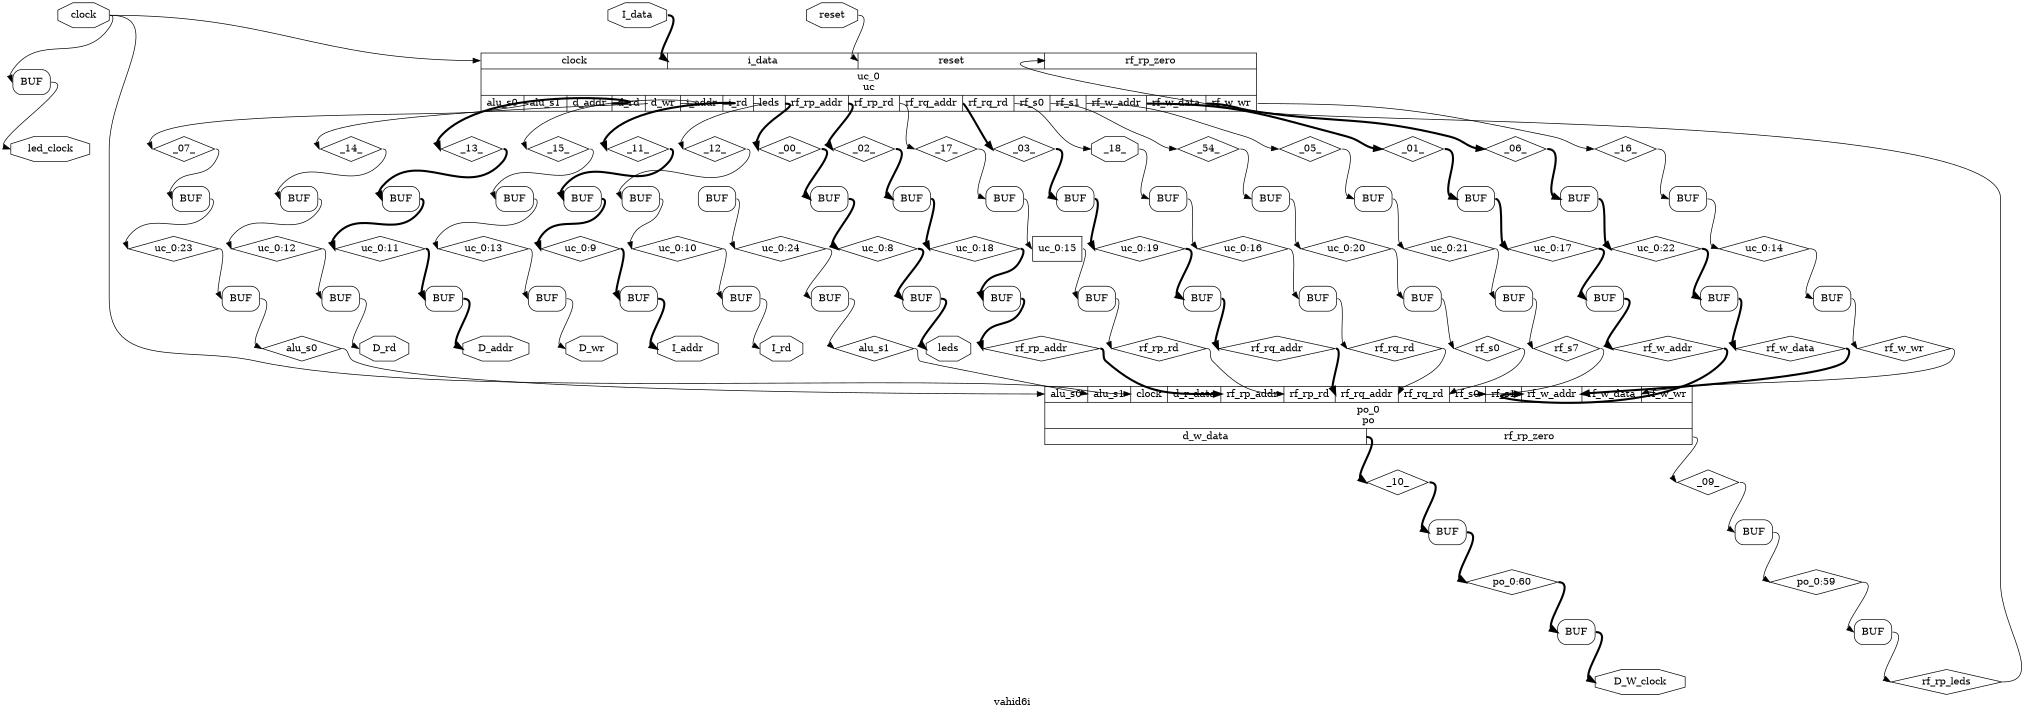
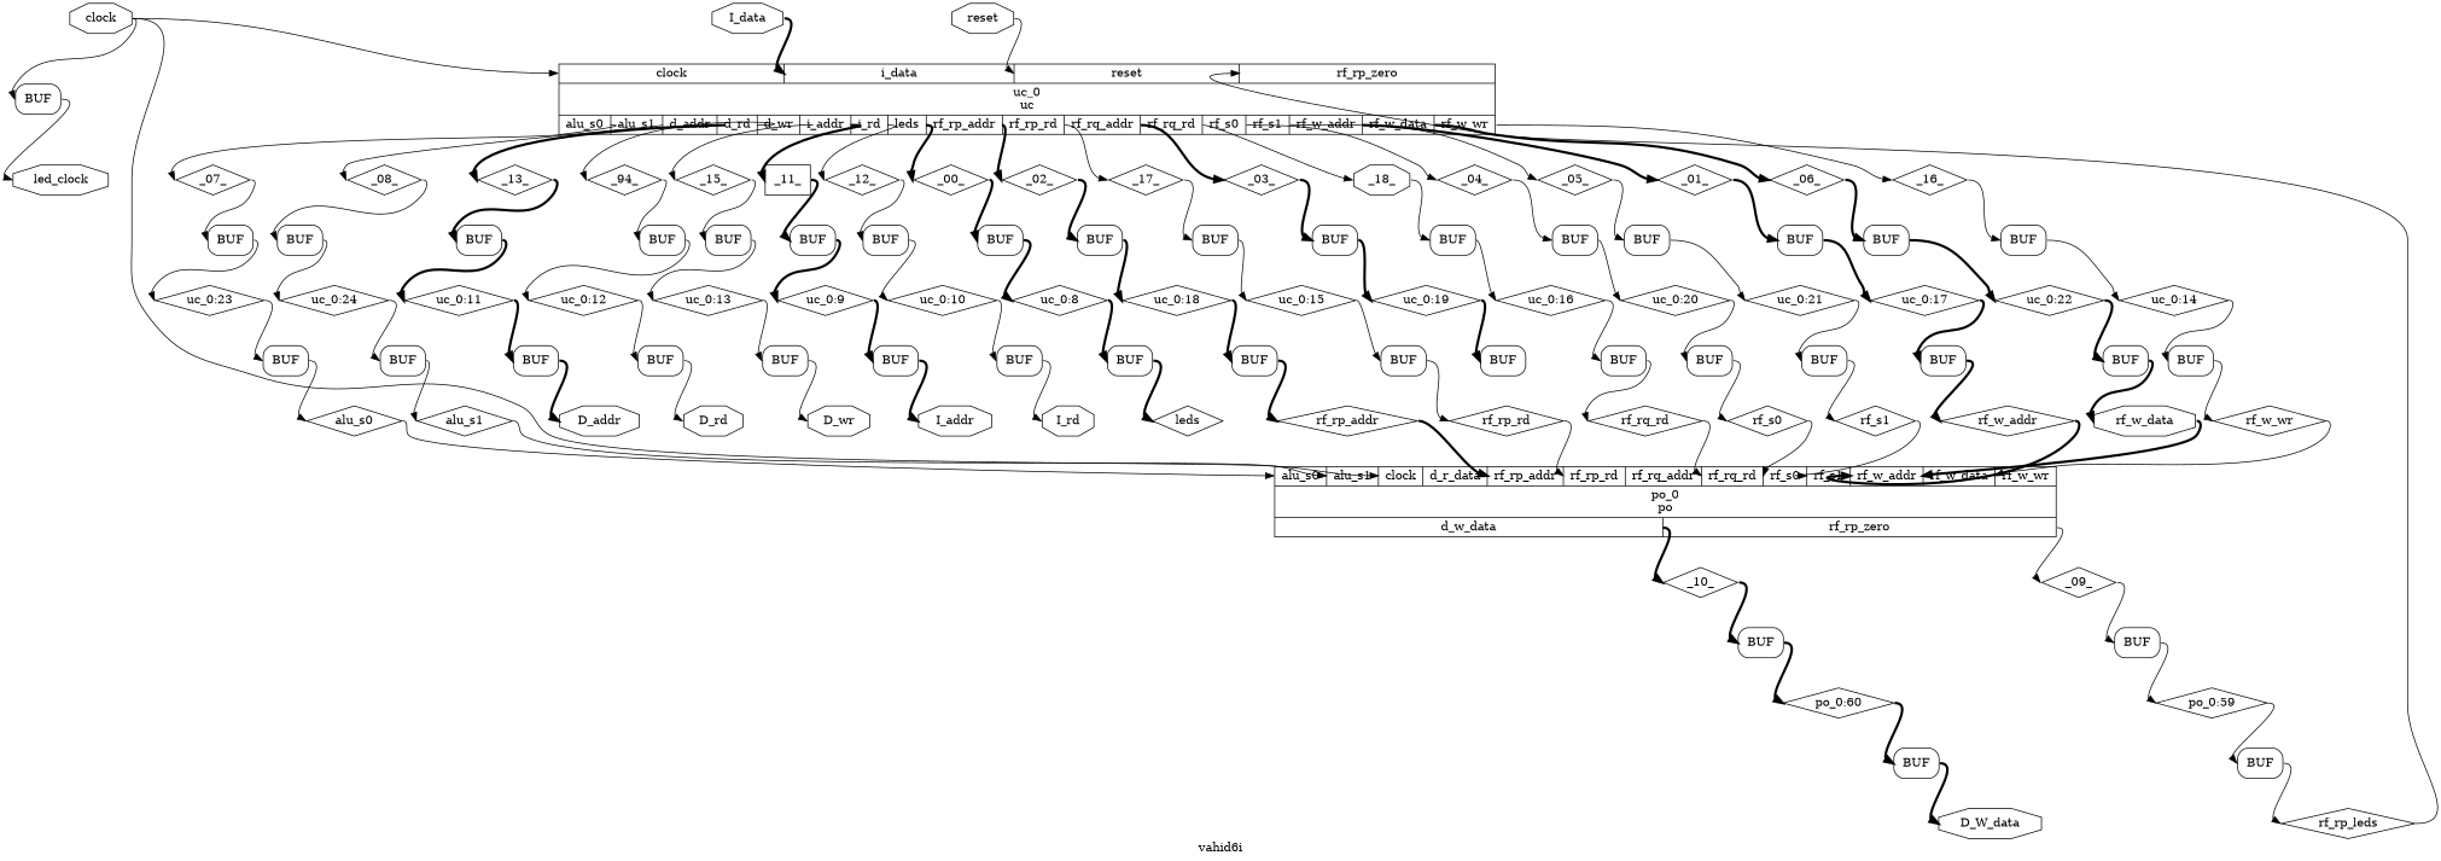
  digraph {
    label=vahid6i
    rankdir=TB
    remincross=true
    node [color=black fontcolor=black shape=diamond]
    edge [color=black headport=w tailport=e]
    n1 [label="uc_0:9"]
    n2 [label=BUF shape=box style=rounded color="" fontcolor=""]
    n3 [label=I_addr shape=octagon]
    n4 [label="uc_0:8"]
    n5 [label=BUF shape=box style=rounded color="" fontcolor=""]
-   n6 [label=leds shape=octagon]
+   n6 [label=leds]
    n7 [label="uc_0:24"]
    n8 [label=BUF shape=box style=rounded color="" fontcolor=""]
    n9 [label=alu_s1]
    n10 [label="uc_0:23"]
    n11 [label=BUF shape=box style=rounded color="" fontcolor=""]
    n12 [label=alu_s0]
    n13 [label="uc_0:22"]
    n14 [label=BUF shape=box style=rounded color="" fontcolor=""]
-   n15 [label=rf_w_data]
+   n15 [label=rf_w_data shape=octagon]
    n16 [label="uc_0:21"]
    n17 [label=BUF shape=box style=rounded color="" fontcolor=""]
-   n18 [label=rf_s7]
+   n18 [label=rf_s1]
    n19 [label="uc_0:20"]
    n20 [label=BUF shape=box style=rounded color="" fontcolor=""]
    n21 [label=rf_s0]
    n22 [label="uc_0:19"]
    n23 [label=BUF shape=box style=rounded color="" fontcolor=""]
-   n24 [label=rf_rq_addr]
    n25 [label="uc_0:18"]
    n26 [label=BUF shape=box style=rounded color="" fontcolor=""]
    n27 [label=rf_rp_addr]
    n28 [label="uc_0:17"]
    n29 [label=BUF shape=box style=rounded color="" fontcolor=""]
    n30 [label=rf_w_addr]
    n31 [label="uc_0:16"]
    n32 [label=BUF shape=box style=rounded color="" fontcolor=""]
    n33 [label=rf_rq_rd]
-   n34 [label="uc_0:15" shape=box]
+   n34 [label="uc_0:15"]
    n35 [label=BUF shape=box style=rounded color="" fontcolor=""]
    n36 [label=rf_rp_rd]
    n37 [label="uc_0:14"]
    n38 [label=BUF shape=box style=rounded color="" fontcolor=""]
    n39 [label=rf_w_wr]
    n40 [label="uc_0:13"]
    n41 [label=BUF shape=box style=rounded color="" fontcolor=""]
    n42 [label=D_wr shape=octagon]
    n43 [label="uc_0:12"]
    n44 [label=BUF shape=box style=rounded color="" fontcolor=""]
    n45 [label=D_rd shape=octagon]
    n46 [label="uc_0:11"]
    n47 [label=BUF shape=box style=rounded color="" fontcolor=""]
    n48 [label=D_addr shape=octagon]
    n49 [label="uc_0:10"]
    n50 [label=BUF shape=box style=rounded color="" fontcolor=""]
    n51 [label=I_rd shape=octagon]
    n52 [label="{{<p35> alu_s0|<p34> alu_s1|<p33> clock|<p70> d_r_data|<p27> rf_rp_addr|<p26> rf_rp_rd|<p24> rf_rq_addr|<p23> rf_rq_rd|<p22> rf_s0|<p21> rf_s1|<p20> rf_w_addr|<p19> rf_w_data|<p18> rf_w_wr}|po_0\npo|{<p71> d_w_data|<p25> rf_rp_zero}}" shape=record color="" fontcolor=""]
    n53 [label=_10_]
    n54 [label=_09_]
    n55 [label=rf_rp_leds]
    n56 [label="{{<p33> clock|<p63> i_data|<p28> reset|<p25> rf_rp_zero}|uc_0\nuc|{<p35> alu_s0|<p34> alu_s1|<p64> d_addr|<p65> d_rd|<p66> d_wr|<p67> i_addr|<p68> i_rd|<p31> leds|<p27> rf_rp_addr|<p26> rf_rp_rd|<p24> rf_rq_addr|<p23> rf_rq_rd|<p22> rf_s0|<p21> rf_s1|<p20> rf_w_addr|<p19> rf_w_data|<p18> rf_w_wr}}" shape=record color="" fontcolor=""]
    n57 [label=_18_ shape=octagon]
    n58 [label=_17_]
    n59 [label=_16_]
    n60 [label=_15_]
-   n61 [label=_14_]
+   n61 [label=_94_]
    n62 [label=_13_]
    n63 [label=_12_]
-   n64 [label=_11_]
+   n64 [label=_11_ shape=box]
+   n65 [label=_08_]
    n66 [label=_07_]
    n67 [label=_06_]
    n68 [label=_05_]
-   n69 [label=_54_]
+   n69 [label=_04_]
    n70 [label=_03_]
    n71 [label=_02_]
    n72 [label=_01_]
    n73 [label=_00_]
    n74 [label=reset shape=octagon]
    n75 [label="po_0:60"]
    n76 [label=BUF shape=box style=rounded color="" fontcolor=""]
-   n77 [label=D_W_clock shape=octagon]
+   n77 [label=D_W_data shape=octagon]
    n78 [label="po_0:59"]
    n79 [label=BUF shape=box style=rounded color="" fontcolor=""]
    n80 [label=led_clock shape=octagon]
    n81 [label=clock shape=octagon]
    n82 [label=BUF shape=box style=rounded color="" fontcolor=""]
    n83 [label=I_data shape=octagon]
    n84 [label=BUF shape=box style=rounded color="" fontcolor=""]
    n85 [label=BUF shape=box style=rounded color="" fontcolor=""]
    n86 [label=BUF shape=box style=rounded color="" fontcolor=""]
    n87 [label=BUF shape=box style=rounded color="" fontcolor=""]
    n88 [label=BUF shape=box style=rounded color="" fontcolor=""]
    n89 [label=BUF shape=box style=rounded color="" fontcolor=""]
    n90 [label=BUF shape=box style=rounded color="" fontcolor=""]
    n91 [label=BUF shape=box style=rounded color="" fontcolor=""]
    n92 [label=BUF shape=box style=rounded color="" fontcolor=""]
    n93 [label=BUF shape=box style=rounded color="" fontcolor=""]
    n94 [label=BUF shape=box style=rounded color="" fontcolor=""]
    n95 [label=BUF shape=box style=rounded color="" fontcolor=""]
    n96 [label=BUF shape=box style=rounded color="" fontcolor=""]
    n97 [label=BUF shape=box style=rounded color="" fontcolor=""]
    n98 [label=BUF shape=box style=rounded color="" fontcolor=""]
    n99 [label=BUF shape=box style=rounded color="" fontcolor=""]
    n100 [label=BUF shape=box style=rounded color="" fontcolor=""]
    n101 [label=BUF shape=box style=rounded color="" fontcolor=""]
    n102 [label=BUF shape=box style=rounded color="" fontcolor=""]
    n1 -> n2 [headport="w:w" style="setlinewidth(3)"]
    n2 -> n3 [style="setlinewidth(3)" tailport="e:e"]
    n4 -> n5 [headport="w:w" style="setlinewidth(3)"]
    n5 -> n6 [style="setlinewidth(3)" tailport="e:e"]
    n7 -> n8 [headport="w:w"]
    n8 -> n9 [tailport="e:e"]
    n9 -> n52 [headport="p34:w"]
    n10 -> n11 [headport="w:w"]
    n11 -> n12 [tailport="e:e"]
    n12 -> n52 [headport="p35:w"]
    n13 -> n14 [headport="w:w" style="setlinewidth(3)"]
    n14 -> n15 [style="setlinewidth(3)" tailport="e:e"]
    n15 -> n52 [headport="p19:w" style="setlinewidth(3)"]
    n16 -> n17 [headport="w:w"]
    n17 -> n18 [tailport="e:e"]
    n18 -> n52 [headport="p21:w"]
    n19 -> n20 [headport="w:w"]
    n20 -> n21 [tailport="e:e"]
    n21 -> n52 [headport="p22:w"]
    n22 -> n23 [headport="w:w" style="setlinewidth(3)"]
-   n23 -> n24 [style="setlinewidth(3)" tailport="e:e"]
-   n24 -> n52 [headport="p24:w" style="setlinewidth(3)"]
    n25 -> n26 [headport="w:w" style="setlinewidth(3)"]
    n26 -> n27 [style="setlinewidth(3)" tailport="e:e"]
    n27 -> n52 [headport="p27:w" style="setlinewidth(3)"]
    n28 -> n29 [headport="w:w" style="setlinewidth(3)"]
    n29 -> n30 [style="setlinewidth(3)" tailport="e:e"]
    n30 -> n52 [headport="p20:w" style="setlinewidth(3)"]
    n31 -> n32 [headport="w:w"]
    n32 -> n33 [tailport="e:e"]
    n33 -> n52 [headport="p23:w"]
    n34 -> n35 [headport="w:w"]
    n35 -> n36 [tailport="e:e"]
    n36 -> n52 [headport="p26:w"]
    n37 -> n38 [headport="w:w"]
    n38 -> n39 [tailport="e:e"]
    n39 -> n52 [headport="p18:w"]
    n40 -> n41 [headport="w:w"]
    n41 -> n42 [tailport="e:e"]
    n43 -> n44 [headport="w:w"]
    n44 -> n45 [tailport="e:e"]
    n46 -> n47 [headport="w:w" style="setlinewidth(3)"]
    n47 -> n48 [style="setlinewidth(3)" tailport="e:e"]
    n49 -> n50 [headport="w:w"]
    n50 -> n51 [tailport="e:e"]
    n52 -> n53 [style="setlinewidth(3)" tailport="p71:e"]
    n52 -> n54 [tailport="p25:e"]
    n53 -> n92 [headport="w:w" style="setlinewidth(3)"]
    n54 -> n93 [headport="w:w"]
    n55 -> n56 [headport="p25:w"]
    n56 -> n57 [tailport="p23:e"]
    n56 -> n58 [tailport="p26:e"]
    n56 -> n59 [tailport="p18:e"]
    n56 -> n60 [tailport="p66:e"]
    n56 -> n61 [tailport="p65:e"]
    n56 -> n62 [style="setlinewidth(3)" tailport="p64:e"]
    n56 -> n63 [tailport="p68:e"]
    n56 -> n64 [style="setlinewidth(3)" tailport="p67:e"]
+   n56 -> n65 [tailport="p34:e"]
    n56 -> n66 [tailport="p35:e"]
    n56 -> n67 [style="setlinewidth(3)" tailport="p19:e"]
    n56 -> n68 [tailport="p21:e"]
    n56 -> n69 [tailport="p22:e"]
    n56 -> n70 [style="setlinewidth(3)" tailport="p24:e"]
    n56 -> n71 [style="setlinewidth(3)" tailport="p27:e"]
    n56 -> n72 [style="setlinewidth(3)" tailport="p20:e"]
    n56 -> n73 [style="setlinewidth(3)" tailport="p31:e"]
    n57 -> n84 [headport="w:w"]
    n58 -> n85 [headport="w:w"]
    n59 -> n86 [headport="w:w"]
    n60 -> n87 [headport="w:w"]
    n61 -> n88 [headport="w:w"]
    n62 -> n89 [headport="w:w" style="setlinewidth(3)"]
    n63 -> n90 [headport="w:w"]
    n64 -> n91 [headport="w:w" style="setlinewidth(3)"]
+   n65 -> n94 [headport="w:w"]
    n66 -> n95 [headport="w:w"]
    n67 -> n96 [headport="w:w" style="setlinewidth(3)"]
    n68 -> n97 [headport="w:w"]
    n69 -> n98 [headport="w:w"]
    n70 -> n99 [headport="w:w" style="setlinewidth(3)"]
    n71 -> n100 [headport="w:w" style="setlinewidth(3)"]
    n72 -> n101 [headport="w:w" style="setlinewidth(3)"]
    n73 -> n102 [headport="w:w" style="setlinewidth(3)"]
    n74 -> n56 [headport="p28:w"]
    n75 -> n76 [headport="w:w" style="setlinewidth(3)"]
    n76 -> n77 [style="setlinewidth(3)" tailport="e:e"]
    n78 -> n79 [headport="w:w"]
    n79 -> n55 [tailport="e:e"]
    n81 -> n52 [headport="p33:w"]
    n81 -> n56 [headport="p33:w"]
    n81 -> n82 [headport="w:w"]
    n82 -> n80 [tailport="e:e"]
    n83 -> n56 [headport="p63:w" style="setlinewidth(3)"]
    n84 -> n31 [tailport="e:e"]
    n85 -> n34 [tailport="e:e"]
    n86 -> n37 [tailport="e:e"]
    n87 -> n40 [tailport="e:e"]
    n88 -> n43 [tailport="e:e"]
    n89 -> n46 [style="setlinewidth(3)" tailport="e:e"]
    n90 -> n49 [tailport="e:e"]
    n91 -> n1 [style="setlinewidth(3)" tailport="e:e"]
    n92 -> n75 [style="setlinewidth(3)" tailport="e:e"]
    n93 -> n78 [tailport="e:e"]
    n94 -> n7 [tailport="e:e"]
    n95 -> n10 [tailport="e:e"]
    n96 -> n13 [style="setlinewidth(3)" tailport="e:e"]
    n97 -> n16 [tailport="e:e"]
    n98 -> n19 [tailport="e:e"]
    n99 -> n22 [style="setlinewidth(3)" tailport="e:e"]
    n100 -> n25 [style="setlinewidth(3)" tailport="e:e"]
    n101 -> n28 [style="setlinewidth(3)" tailport="e:e"]
    n102 -> n4 [style="setlinewidth(3)" tailport="e:e"]
  }
